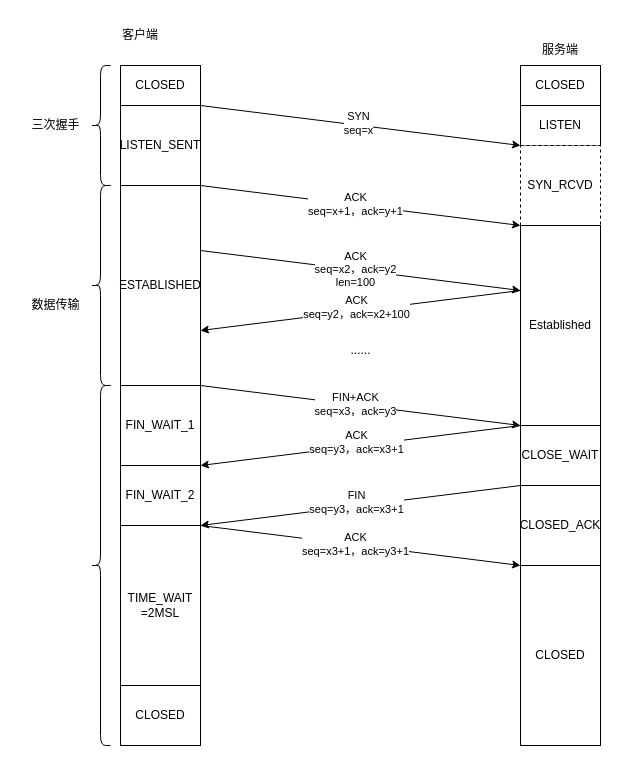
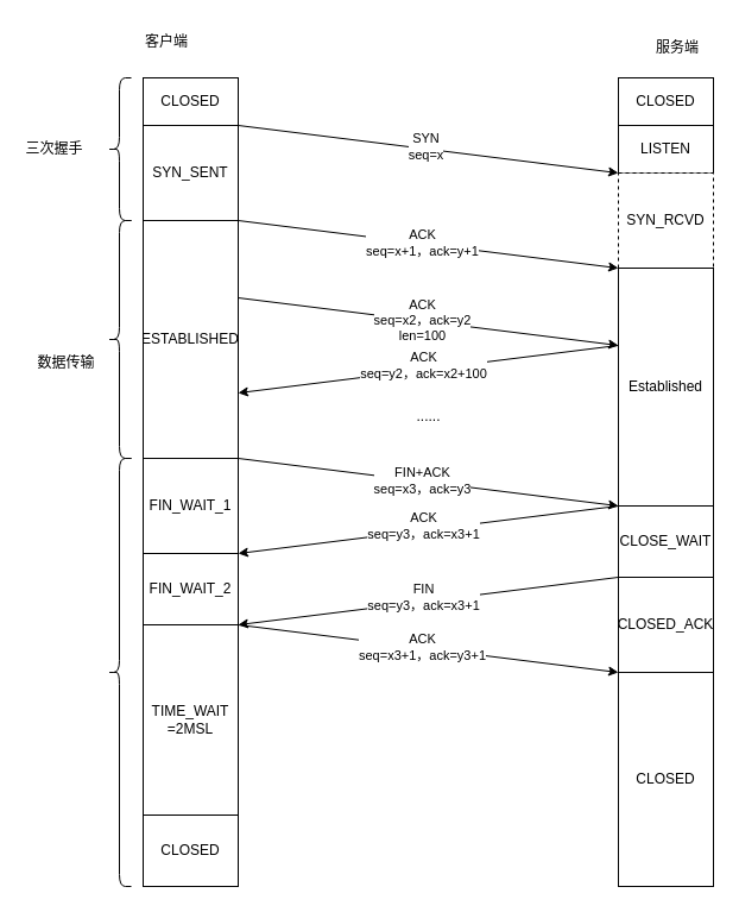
  <mxCell id="0" />
  <mxCell id="1" parent="0" />
  <mxCell id="2" value="CLOSED" style="rounded=0;whiteSpace=wrap;html=1;" vertex="1" parent="1"><mxGeometry x="120" y="65" width="80" height="40" as="geometry" /></mxCell>
  <mxCell id="3" value="CLOSED" style="rounded=0;whiteSpace=wrap;html=1;" vertex="1" parent="1"><mxGeometry x="520" y="65" width="80" height="40" as="geometry" /></mxCell>
  <mxCell id="4" value="客户端" style="text;html=1;align=center;verticalAlign=middle;whiteSpace=wrap;rounded=0;" vertex="1" parent="1"><mxGeometry x="110" y="20" width="60" height="30" as="geometry" /></mxCell>
- <mxCell id="5" value="服务端" style="text;html=1;align=center;verticalAlign=middle;whiteSpace=wrap;rounded=0;" vertex="1" parent="1"><mxGeometry x="530" y="35" width="60" height="30" as="geometry" /></mxCell>
+ <mxCell id="5" value="服务端" style="text;html=1;align=center;verticalAlign=middle;whiteSpace=wrap;rounded=0;" vertex="1" parent="1"><mxGeometry x="540" y="25" width="60" height="30" as="geometry" /></mxCell>
  <mxCell id="6" value="LISTEN" style="rounded=0;whiteSpace=wrap;html=1;" vertex="1" parent="1"><mxGeometry x="520" y="105" width="80" height="40" as="geometry" /></mxCell>
- <mxCell id="7" value="LISTEN_SENT" style="rounded=0;whiteSpace=wrap;html=1;" vertex="1" parent="1"><mxGeometry x="120" y="105" width="80" height="80" as="geometry" /></mxCell>
+ <mxCell id="7" value="SYN_SENT" style="rounded=0;whiteSpace=wrap;html=1;" vertex="1" parent="1"><mxGeometry x="120" y="105" width="80" height="80" as="geometry" /></mxCell>
  <mxCell id="8" value="SYN_RCVD" style="rounded=0;whiteSpace=wrap;html=1;dashed=1;" vertex="1" parent="1"><mxGeometry x="520" y="145" width="80" height="80" as="geometry" /></mxCell>
  <mxCell id="9" value="ESTABLISHED" style="rounded=0;whiteSpace=wrap;html=1;" vertex="1" parent="1"><mxGeometry x="120" y="185" width="80" height="200" as="geometry" /></mxCell>
  <mxCell id="10" value="Established" style="rounded=0;whiteSpace=wrap;html=1;" vertex="1" parent="1"><mxGeometry x="520" y="225" width="80" height="200" as="geometry" /></mxCell>
  <mxCell id="11" value="" style="endArrow=classic;html=1;rounded=0;exitX=1;exitY=0;exitDx=0;exitDy=0;entryX=0;entryY=1;entryDx=0;entryDy=0;" edge="1" parent="1" source="7" target="6"><mxGeometry width="50" height="50" relative="1" as="geometry"><mxPoint x="370" y="185" as="sourcePoint" /><mxPoint x="420" y="135" as="targetPoint" /></mxGeometry></mxCell>
  <mxCell id="12" value="SYN&lt;div&gt;seq=x&lt;/div&gt;" style="edgeLabel;html=1;align=center;verticalAlign=middle;resizable=0;points=[];" vertex="1" connectable="0" parent="11"><mxGeometry x="-0.02" y="2" relative="1" as="geometry"><mxPoint as="offset" /></mxGeometry></mxCell>
  <mxCell id="13" value="" style="endArrow=classic;html=1;rounded=0;entryX=0;entryY=1;entryDx=0;entryDy=0;" edge="1" parent="1" target="8"><mxGeometry width="50" height="50" relative="1" as="geometry"><mxPoint x="200" y="185" as="sourcePoint" /><mxPoint x="420" y="135" as="targetPoint" /></mxGeometry></mxCell>
  <mxCell id="14" value="ACK&lt;div&gt;seq=x+1，ack=y+1&lt;/div&gt;" style="edgeLabel;html=1;align=center;verticalAlign=middle;resizable=0;points=[];" vertex="1" connectable="0" parent="13"><mxGeometry x="-0.031" y="1" relative="1" as="geometry"><mxPoint as="offset" /></mxGeometry></mxCell>
  <mxCell id="15" value="" style="shape=curlyBracket;whiteSpace=wrap;html=1;rounded=1;labelPosition=left;verticalLabelPosition=middle;align=right;verticalAlign=middle;" vertex="1" parent="1"><mxGeometry x="90" y="65" width="20" height="120" as="geometry" /></mxCell>
- <mxCell id="16" value="三次握手" style="text;html=1;align=center;verticalAlign=middle;resizable=0;points=[];autosize=1;strokeColor=none;fillColor=none;" vertex="1" parent="1"><mxGeometry x="20" y="110" width="70" height="30" as="geometry" /></mxCell>
+ <mxCell id="16" value="三次握手" style="text;html=1;align=center;verticalAlign=middle;resizable=0;points=[];autosize=1;strokeColor=none;fillColor=none;" vertex="1" parent="1"><mxGeometry x="10" y="110" width="70" height="30" as="geometry" /></mxCell>
  <mxCell id="17" value="" style="endArrow=classic;html=1;rounded=0;entryX=0;entryY=1;entryDx=0;entryDy=0;" edge="1" parent="1"><mxGeometry width="50" height="50" relative="1" as="geometry"><mxPoint x="200" y="385" as="sourcePoint" /><mxPoint x="520" y="425" as="targetPoint" /></mxGeometry></mxCell>
  <mxCell id="18" value="FIN+ACK&lt;div&gt;seq=x3，ack=y3&lt;/div&gt;" style="edgeLabel;html=1;align=center;verticalAlign=middle;resizable=0;points=[];" vertex="1" connectable="0" parent="17"><mxGeometry x="-0.031" y="1" relative="1" as="geometry"><mxPoint as="offset" /></mxGeometry></mxCell>
  <mxCell id="19" value="" style="endArrow=classic;html=1;rounded=0;entryX=1;entryY=1;entryDx=0;entryDy=0;exitX=0;exitY=0;exitDx=0;exitDy=0;" edge="1" parent="1"><mxGeometry width="50" height="50" relative="1" as="geometry"><mxPoint x="520" y="290" as="sourcePoint" /><mxPoint x="200" y="330" as="targetPoint" /></mxGeometry></mxCell>
  <mxCell id="20" value="ACK&lt;div&gt;seq=y2，ack=x2+100&lt;/div&gt;" style="edgeLabel;html=1;align=center;verticalAlign=middle;resizable=0;points=[];" vertex="1" connectable="0" parent="19"><mxGeometry x="0.021" y="-4" relative="1" as="geometry"><mxPoint as="offset" /></mxGeometry></mxCell>
  <mxCell id="21" value="FIN_WAIT_1" style="rounded=0;whiteSpace=wrap;html=1;" vertex="1" parent="1"><mxGeometry x="120" y="385" width="80" height="80" as="geometry" /></mxCell>
  <mxCell id="22" value="" style="endArrow=classic;html=1;rounded=0;entryX=1;entryY=1;entryDx=0;entryDy=0;exitX=0;exitY=0;exitDx=0;exitDy=0;" edge="1" parent="1"><mxGeometry width="50" height="50" relative="1" as="geometry"><mxPoint x="520" y="425" as="sourcePoint" /><mxPoint x="200" y="465" as="targetPoint" /></mxGeometry></mxCell>
  <mxCell id="23" value="ACK&lt;div&gt;seq=y3，ack=x3+1&lt;/div&gt;" style="edgeLabel;html=1;align=center;verticalAlign=middle;resizable=0;points=[];" vertex="1" connectable="0" parent="22"><mxGeometry x="0.021" y="-4" relative="1" as="geometry"><mxPoint as="offset" /></mxGeometry></mxCell>
  <mxCell id="24" value="CLOSE_WAIT" style="rounded=0;whiteSpace=wrap;html=1;" vertex="1" parent="1"><mxGeometry x="520" y="425" width="80" height="60" as="geometry" /></mxCell>
  <mxCell id="25" value="" style="endArrow=classic;html=1;rounded=0;entryX=1;entryY=1;entryDx=0;entryDy=0;exitX=0;exitY=0;exitDx=0;exitDy=0;" edge="1" parent="1"><mxGeometry width="50" height="50" relative="1" as="geometry"><mxPoint x="520" y="485" as="sourcePoint" /><mxPoint x="200" y="525" as="targetPoint" /></mxGeometry></mxCell>
  <mxCell id="26" value="FIN&lt;div&gt;seq=y3，ack=x3+1&lt;/div&gt;" style="edgeLabel;html=1;align=center;verticalAlign=middle;resizable=0;points=[];" vertex="1" connectable="0" parent="25"><mxGeometry x="0.021" y="-4" relative="1" as="geometry"><mxPoint as="offset" /></mxGeometry></mxCell>
  <mxCell id="27" value="FIN_WAIT_2" style="rounded=0;whiteSpace=wrap;html=1;" vertex="1" parent="1"><mxGeometry x="120" y="465" width="80" height="60" as="geometry" /></mxCell>
  <mxCell id="28" value="TIME_WAIT&lt;div&gt;=2MSL&lt;/div&gt;" style="rounded=0;whiteSpace=wrap;html=1;" vertex="1" parent="1"><mxGeometry x="120" y="525" width="80" height="160" as="geometry" /></mxCell>
  <mxCell id="29" value="CLOSED_ACK" style="rounded=0;whiteSpace=wrap;html=1;" vertex="1" parent="1"><mxGeometry x="520" y="485" width="80" height="80" as="geometry" /></mxCell>
  <mxCell id="30" value="" style="endArrow=classic;html=1;rounded=0;entryX=0;entryY=1;entryDx=0;entryDy=0;" edge="1" parent="1"><mxGeometry width="50" height="50" relative="1" as="geometry"><mxPoint x="200" y="525" as="sourcePoint" /><mxPoint x="520" y="565" as="targetPoint" /></mxGeometry></mxCell>
  <mxCell id="31" value="ACK&lt;div&gt;seq=x3+1，ack=y3+1&lt;/div&gt;" style="edgeLabel;html=1;align=center;verticalAlign=middle;resizable=0;points=[];" vertex="1" connectable="0" parent="30"><mxGeometry x="-0.031" y="1" relative="1" as="geometry"><mxPoint as="offset" /></mxGeometry></mxCell>
  <mxCell id="32" value="CLOSED" style="rounded=0;whiteSpace=wrap;html=1;" vertex="1" parent="1"><mxGeometry x="520" y="565" width="80" height="180" as="geometry" /></mxCell>
  <mxCell id="33" value="CLOSED" style="rounded=0;whiteSpace=wrap;html=1;" vertex="1" parent="1"><mxGeometry x="120" y="685" width="80" height="60" as="geometry" /></mxCell>
  <mxCell id="34" value="" style="shape=curlyBracket;whiteSpace=wrap;html=1;rounded=1;labelPosition=left;verticalLabelPosition=middle;align=right;verticalAlign=middle;" vertex="1" parent="1"><mxGeometry x="90" y="185" width="20" height="200" as="geometry" /></mxCell>
  <mxCell id="35" value="" style="shape=curlyBracket;whiteSpace=wrap;html=1;rounded=1;labelPosition=left;verticalLabelPosition=middle;align=right;verticalAlign=middle;" vertex="1" parent="1"><mxGeometry x="90" y="385" width="20" height="360" as="geometry" /></mxCell>
  <mxCell id="36" value="数据传输" style="text;html=1;align=center;verticalAlign=middle;resizable=0;points=[];autosize=1;strokeColor=none;fillColor=none;" vertex="1" parent="1"><mxGeometry x="20" y="290" width="70" height="30" as="geometry" /></mxCell>
  <mxCell id="37" value="" style="endArrow=classic;html=1;rounded=0;entryX=0;entryY=1;entryDx=0;entryDy=0;" edge="1" parent="1"><mxGeometry width="50" height="50" relative="1" as="geometry"><mxPoint x="200" y="250" as="sourcePoint" /><mxPoint x="520" y="290" as="targetPoint" /></mxGeometry></mxCell>
  <mxCell id="38" value="ACK&lt;div&gt;seq=x2，ack=y2&lt;/div&gt;&lt;div&gt;len=100&lt;/div&gt;" style="edgeLabel;html=1;align=center;verticalAlign=middle;resizable=0;points=[];" vertex="1" connectable="0" parent="37"><mxGeometry x="-0.031" y="1" relative="1" as="geometry"><mxPoint as="offset" /></mxGeometry></mxCell>
  <mxCell id="39" value="......" style="text;html=1;align=center;verticalAlign=middle;resizable=0;points=[];autosize=1;strokeColor=none;fillColor=none;" vertex="1" parent="1"><mxGeometry x="340" y="335" width="40" height="30" as="geometry" /></mxCell>
